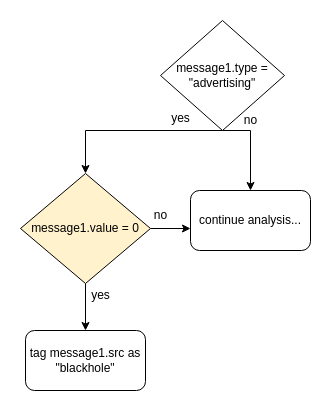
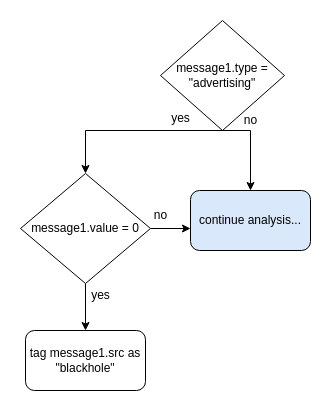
  <mxCell id="0" />
  <mxCell id="1" parent="0" />
  <mxCell id="2" value="message1.type = &quot;advertising&quot;" style="rhombus;whiteSpace=wrap;html=1;" vertex="1" parent="1"><mxGeometry x="160" y="20" width="124" height="110" as="geometry" /></mxCell>
  <mxCell id="3" value="" style="endArrow=classic;html=1;rounded=0;exitX=0.5;exitY=1;exitDx=0;exitDy=0;entryX=0.5;entryY=0;entryDx=0;entryDy=0;" edge="1" parent="1" source="2" target="4"><mxGeometry width="50" height="50" relative="1" as="geometry"><mxPoint x="234" y="250" as="sourcePoint" /><mxPoint x="284" y="200" as="targetPoint" /><Array as="points"><mxPoint x="85" y="130" /></Array></mxGeometry></mxCell>
- <mxCell id="4" value="message1.value = 0" style="rhombus;whiteSpace=wrap;html=1;fillColor=#fff2cc;" vertex="1" parent="1"><mxGeometry x="20" y="173" width="130" height="110" as="geometry" /></mxCell>
+ <mxCell id="4" value="message1.value = 0" style="rhombus;whiteSpace=wrap;html=1;" vertex="1" parent="1"><mxGeometry x="20" y="173" width="130" height="110" as="geometry" /></mxCell>
  <mxCell id="5" value="yes" style="text;html=1;align=center;verticalAlign=middle;resizable=0;points=[];autosize=1;strokeColor=none;fillColor=none;" vertex="1" parent="1"><mxGeometry x="160" y="103" width="40" height="30" as="geometry" /></mxCell>
  <mxCell id="6" value="tag message1.src as &quot;blackhole&quot;" style="rounded=1;whiteSpace=wrap;html=1;" vertex="1" parent="1"><mxGeometry x="25" y="330" width="120" height="60" as="geometry" /></mxCell>
  <mxCell id="7" value="" style="endArrow=classic;html=1;rounded=0;exitX=0.5;exitY=1;exitDx=0;exitDy=0;entryX=0.5;entryY=0;entryDx=0;entryDy=0;" edge="1" parent="1" source="4" target="6"><mxGeometry width="50" height="50" relative="1" as="geometry"><mxPoint x="-70" y="360" as="sourcePoint" /><mxPoint x="-20" y="310" as="targetPoint" /></mxGeometry></mxCell>
  <mxCell id="8" value="yes" style="text;html=1;align=center;verticalAlign=middle;resizable=0;points=[];autosize=1;strokeColor=none;fillColor=none;" vertex="1" parent="1"><mxGeometry x="80" y="280" width="40" height="30" as="geometry" /></mxCell>
- <mxCell id="9" value="continue analysis..." style="rounded=1;whiteSpace=wrap;html=1;" vertex="1" parent="1"><mxGeometry x="190" y="190" width="120" height="60" as="geometry" /></mxCell>
+ <mxCell id="9" value="continue analysis..." style="rounded=1;whiteSpace=wrap;html=1;fillColor=#dae8fc;" vertex="1" parent="1"><mxGeometry x="190" y="190" width="120" height="60" as="geometry" /></mxCell>
  <mxCell id="10" value="" style="endArrow=classic;html=1;rounded=0;exitX=0.5;exitY=1;exitDx=0;exitDy=0;entryX=0.5;entryY=0;entryDx=0;entryDy=0;" edge="1" parent="1" source="2" target="9"><mxGeometry width="50" height="50" relative="1" as="geometry"><mxPoint x="240" y="380" as="sourcePoint" /><mxPoint x="290" y="330" as="targetPoint" /><Array as="points"><mxPoint x="250" y="130" /></Array></mxGeometry></mxCell>
  <mxCell id="11" value="no" style="text;html=1;align=center;verticalAlign=middle;resizable=0;points=[];autosize=1;strokeColor=none;fillColor=none;" vertex="1" parent="1"><mxGeometry x="230" y="105" width="40" height="30" as="geometry" /></mxCell>
  <mxCell id="12" value="" style="endArrow=classic;html=1;rounded=0;exitX=1;exitY=0.5;exitDx=0;exitDy=0;" edge="1" parent="1" source="4"><mxGeometry width="50" height="50" relative="1" as="geometry"><mxPoint x="-50" y="340" as="sourcePoint" /><mxPoint x="190" y="228" as="targetPoint" /></mxGeometry></mxCell>
  <mxCell id="13" value="no" style="text;html=1;align=center;verticalAlign=middle;resizable=0;points=[];autosize=1;strokeColor=none;fillColor=none;" vertex="1" parent="1"><mxGeometry x="140" y="200" width="40" height="30" as="geometry" /></mxCell>
